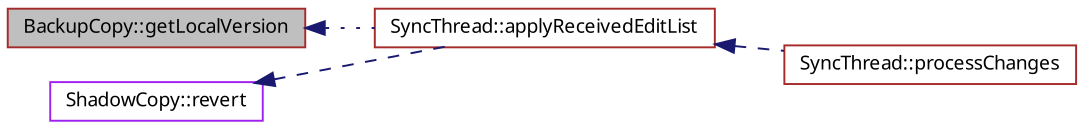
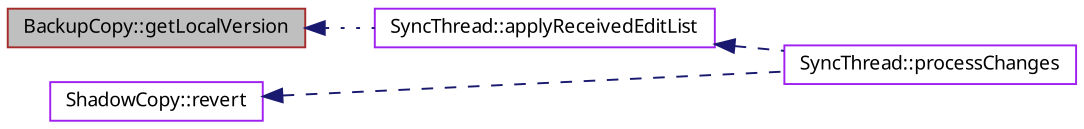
  digraph {
    rankdir=LR
    node [color=brown fillcolor=white fontname="FreeSans.ttf" fontsize=10 shape=record style=filled]
    edge [color=midnightblue dir=back fontname="FreeSans.ttf" fontsize=10 labelfontname="FreeSans.ttf" labelfontsize=10 style=dashed]
    n1 [fillcolor=grey75 fontcolor=black height=0.2 label="BackupCopy::getLocalVersion" width=0.4]
-   n2 [height=0.2 label="SyncThread::applyReceivedEditList" width=0.4]
+   n2 [color=purple height=0.2 label="SyncThread::applyReceivedEditList" width=0.4]
    n3 [color=purple height=0.2 label="ShadowCopy::revert" width=0.4]
-   n4 [height=0.2 label="SyncThread::processChanges" width=0.4]
+   n4 [color=purple height=0.2 label="SyncThread::processChanges" width=0.4]
    n1 -> n2 [style=dotted]
    n2 -> n4
-   n3 -> n2
+   n3 -> n4
  }
